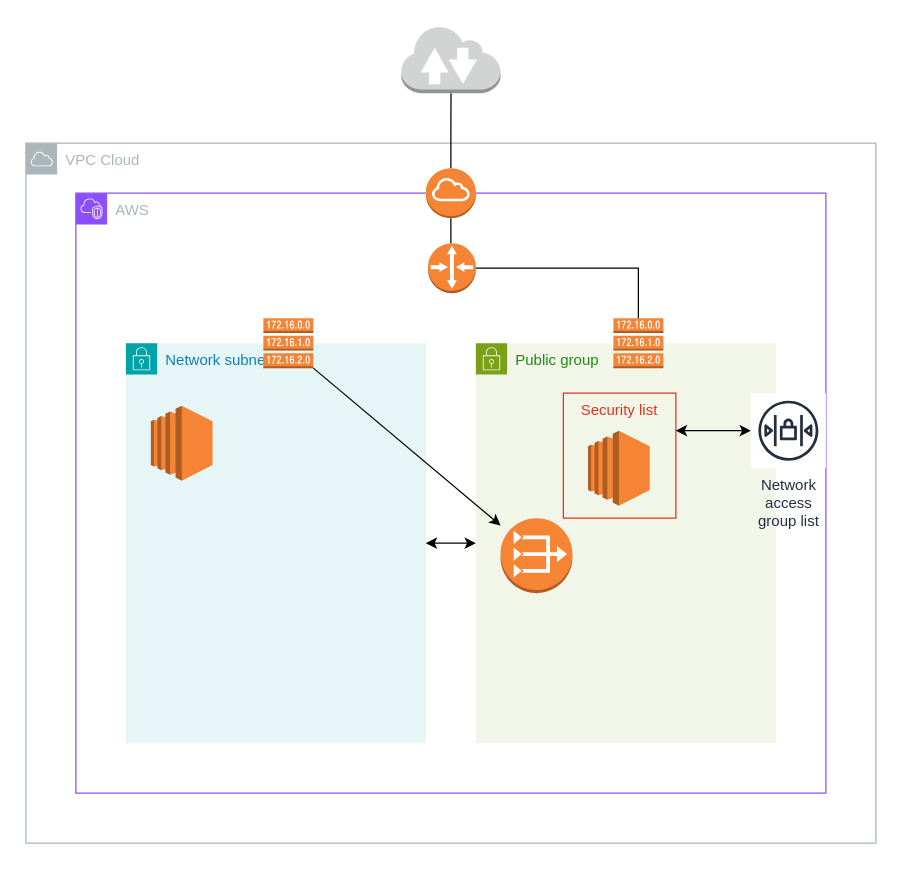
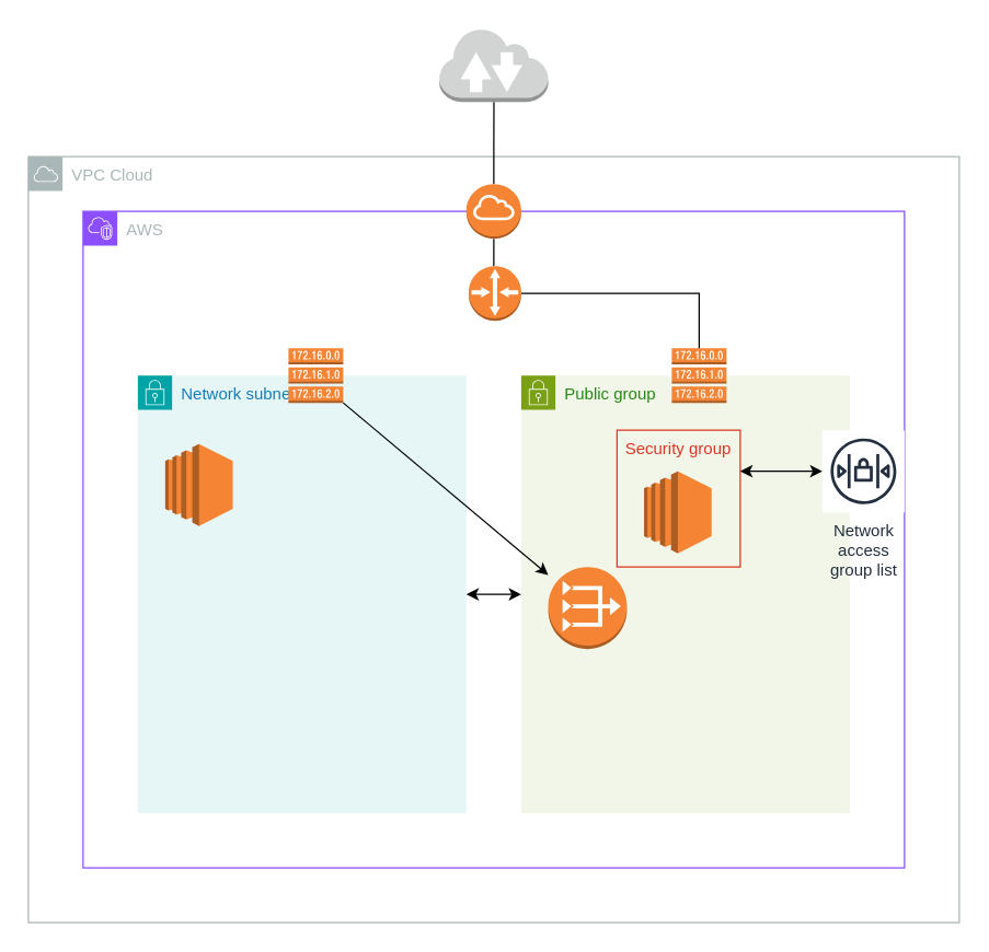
  <mxCell id="0" />
  <mxCell id="1" parent="0" />
  <mxCell id="2" value="Public group" style="points=[[0,0],[0.25,0],[0.5,0],[0.75,0],[1,0],[1,0.25],[1,0.5],[1,0.75],[1,1],[0.75,1],[0.5,1],[0.25,1],[0,1],[0,0.75],[0,0.5],[0,0.25]];outlineConnect=0;gradientColor=none;html=1;whiteSpace=wrap;fontSize=12;fontStyle=0;container=1;pointerEvents=0;collapsible=0;recursiveResize=0;shape=mxgraph.aws4.group;grIcon=mxgraph.aws4.group_security_group;grStroke=0;strokeColor=#7AA116;fillColor=#F2F6E8;verticalAlign=top;align=left;spacingLeft=30;fontColor=#248814;dashed=0;" parent="1" vertex="1"><mxGeometry x="380" y="274" width="240" height="320" as="geometry" /></mxCell>
- <mxCell id="3" value="Security list" style="fillColor=none;strokeColor=#DD3522;verticalAlign=top;fontStyle=0;fontColor=#DD3522;" vertex="1" parent="2"><mxGeometry x="70" y="40" width="90" height="100" as="geometry" /></mxCell>
+ <mxCell id="3" value="Security group" style="fillColor=none;strokeColor=#DD3522;verticalAlign=top;fontStyle=0;fontColor=#DD3522;" vertex="1" parent="2"><mxGeometry x="70" y="40" width="90" height="100" as="geometry" /></mxCell>
  <mxCell id="4" value="" style="outlineConnect=0;dashed=0;verticalLabelPosition=bottom;verticalAlign=top;align=center;html=1;shape=mxgraph.aws3.ec2;fillColor=#F58534;gradientColor=none;" parent="2" vertex="1"><mxGeometry x="89.75" y="70" width="49.35" height="60" as="geometry" /></mxCell>
  <mxCell id="5" value="" style="outlineConnect=0;dashed=0;verticalLabelPosition=bottom;verticalAlign=top;align=center;html=1;shape=mxgraph.aws3.vpc_nat_gateway;fillColor=#F58534;gradientColor=none;" vertex="1" parent="2"><mxGeometry x="19.75" y="140" width="57.5" height="60" as="geometry" /></mxCell>
  <mxCell id="6" value="VPC Cloud" style="sketch=0;outlineConnect=0;gradientColor=none;html=1;whiteSpace=wrap;fontSize=12;fontStyle=0;shape=mxgraph.aws4.group;grIcon=mxgraph.aws4.group_aws_cloud;strokeColor=#AAB7B8;fillColor=none;verticalAlign=top;align=left;spacingLeft=30;fontColor=#AAB7B8;dashed=0;movable=0;resizable=0;rotatable=0;deletable=0;editable=0;locked=1;connectable=0;" parent="1" vertex="1"><mxGeometry x="20" y="114" width="680" height="560" as="geometry" /></mxCell>
  <mxCell id="7" value="AWS" style="points=[[0,0],[0.25,0],[0.5,0],[0.75,0],[1,0],[1,0.25],[1,0.5],[1,0.75],[1,1],[0.75,1],[0.5,1],[0.25,1],[0,1],[0,0.75],[0,0.5],[0,0.25]];outlineConnect=0;gradientColor=none;html=1;whiteSpace=wrap;fontSize=12;fontStyle=0;container=1;pointerEvents=0;collapsible=0;recursiveResize=0;shape=mxgraph.aws4.group;grIcon=mxgraph.aws4.group_vpc2;strokeColor=#8C4FFF;fillColor=none;verticalAlign=top;align=left;spacingLeft=30;fontColor=#AAB7B8;dashed=0;movable=0;resizable=0;rotatable=0;deletable=0;editable=0;locked=1;connectable=0;" parent="1" vertex="1"><mxGeometry x="60" y="154" width="600" height="480" as="geometry" /></mxCell>
  <mxCell id="8" value="Network subnet" style="points=[[0,0],[0.25,0],[0.5,0],[0.75,0],[1,0],[1,0.25],[1,0.5],[1,0.75],[1,1],[0.75,1],[0.5,1],[0.25,1],[0,1],[0,0.75],[0,0.5],[0,0.25]];outlineConnect=0;gradientColor=none;html=1;whiteSpace=wrap;fontSize=12;fontStyle=0;container=1;pointerEvents=0;collapsible=0;recursiveResize=0;shape=mxgraph.aws4.group;grIcon=mxgraph.aws4.group_security_group;grStroke=0;strokeColor=#00A4A6;fillColor=#E6F6F7;verticalAlign=top;align=left;spacingLeft=30;fontColor=#147EBA;dashed=0;" parent="1" vertex="1"><mxGeometry x="100" y="274" width="240" height="320" as="geometry" /></mxCell>
  <mxCell id="9" value="" style="outlineConnect=0;dashed=0;verticalLabelPosition=bottom;verticalAlign=top;align=center;html=1;shape=mxgraph.aws3.route_table;fillColor=#F58536;gradientColor=none;" vertex="1" parent="8"><mxGeometry x="110" y="-20" width="40" height="40" as="geometry" /></mxCell>
  <mxCell id="10" value="" style="outlineConnect=0;dashed=0;verticalLabelPosition=bottom;verticalAlign=top;align=center;html=1;shape=mxgraph.aws3.ec2;fillColor=#F58534;gradientColor=none;" vertex="1" parent="8"><mxGeometry x="20" y="50" width="49.35" height="60" as="geometry" /></mxCell>
  <mxCell id="11" value="" style="edgeStyle=orthogonalEdgeStyle;rounded=0;orthogonalLoop=1;jettySize=auto;html=1;startArrow=classic;startFill=1;" parent="1" source="2" edge="1"><mxGeometry relative="1" as="geometry"><mxPoint x="340" y="434" as="targetPoint" /></mxGeometry></mxCell>
  <mxCell id="12" value="" style="edgeStyle=orthogonalEdgeStyle;rounded=0;orthogonalLoop=1;jettySize=auto;html=1;endArrow=none;endFill=0;" parent="1" source="14" target="17" edge="1"><mxGeometry relative="1" as="geometry" /></mxCell>
  <mxCell id="13" style="edgeStyle=orthogonalEdgeStyle;rounded=0;orthogonalLoop=1;jettySize=auto;html=1;endArrow=none;endFill=0;" parent="1" source="14" target="18" edge="1"><mxGeometry relative="1" as="geometry" /></mxCell>
  <mxCell id="14" value="" style="outlineConnect=0;dashed=0;verticalLabelPosition=bottom;verticalAlign=top;align=center;html=1;shape=mxgraph.aws3.internet_gateway;fillColor=#F58534;gradientColor=none;" parent="1" vertex="1"><mxGeometry x="340" y="134" width="40" height="40" as="geometry" /></mxCell>
  <mxCell id="15" value="" style="outlineConnect=0;dashed=0;verticalLabelPosition=bottom;verticalAlign=top;align=center;html=1;shape=mxgraph.aws3.route_table;fillColor=#F58536;gradientColor=none;" parent="1" vertex="1"><mxGeometry x="490" y="254" width="40" height="40" as="geometry" /></mxCell>
  <mxCell id="16" value="" style="edgeStyle=orthogonalEdgeStyle;rounded=0;orthogonalLoop=1;jettySize=auto;html=1;endArrow=none;endFill=0;" parent="1" source="17" target="15" edge="1"><mxGeometry relative="1" as="geometry" /></mxCell>
  <mxCell id="17" value="" style="outlineConnect=0;dashed=0;verticalLabelPosition=bottom;verticalAlign=top;align=center;html=1;shape=mxgraph.aws3.router;fillColor=#F58534;gradientColor=none;" parent="1" vertex="1"><mxGeometry x="341.67" y="194" width="38.33" height="40" as="geometry" /></mxCell>
  <mxCell id="18" value="" style="outlineConnect=0;dashed=0;verticalLabelPosition=bottom;verticalAlign=top;align=center;html=1;shape=mxgraph.aws3.internet_2;fillColor=#D2D3D3;gradientColor=none;" parent="1" vertex="1"><mxGeometry x="320.25" y="20" width="79.5" height="54" as="geometry" /></mxCell>
  <mxCell id="19" value="" style="edgeStyle=none;html=1;exitX=1;exitY=1;exitDx=0;exitDy=0;exitPerimeter=0;" edge="1" parent="1" source="9" target="5"><mxGeometry relative="1" as="geometry"><mxPoint x="330" y="274" as="targetPoint" /></mxGeometry></mxCell>
  <mxCell id="20" value="" style="edgeStyle=none;html=1;startArrow=classic;startFill=1;" edge="1" parent="1" source="21"><mxGeometry relative="1" as="geometry"><mxPoint x="540" y="344" as="targetPoint" /></mxGeometry></mxCell>
  <mxCell id="21" value="Network&#10;access&#10;group list" style="sketch=0;outlineConnect=0;fontColor=#232F3E;gradientColor=none;strokeColor=#232F3E;fillColor=#ffffff;dashed=0;verticalLabelPosition=bottom;verticalAlign=top;align=center;html=1;fontSize=12;fontStyle=0;aspect=fixed;shape=mxgraph.aws4.resourceIcon;resIcon=mxgraph.aws4.network_access_control_list;" vertex="1" parent="1"><mxGeometry x="600" y="314" width="60" height="60" as="geometry" /></mxCell>
